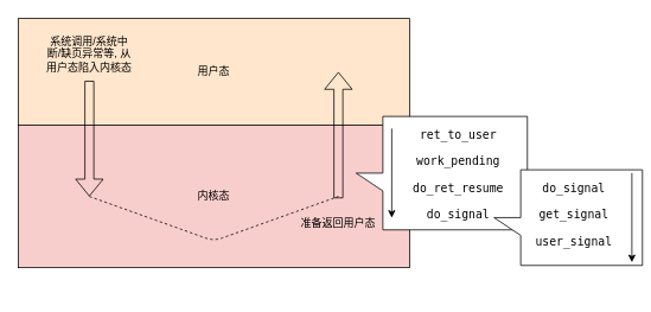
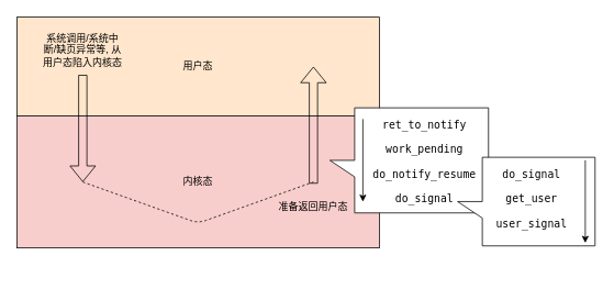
  <mxCell id="0" />
  <mxCell id="1" parent="0" />
  <mxCell id="2" value="内核态" style="rounded=0;whiteSpace=wrap;html=1;fillColor=#f8cecc;" vertex="1" parent="1"><mxGeometry x="20" y="140" width="440" height="160" as="geometry" /></mxCell>
  <mxCell id="3" value="用户态" style="rounded=0;whiteSpace=wrap;html=1;fillColor=#ffe6cc;" vertex="1" parent="1"><mxGeometry x="20" y="20" width="440" height="120" as="geometry" /></mxCell>
  <mxCell id="4" value="" style="shape=flexArrow;endArrow=classic;html=1;" edge="1" parent="1"><mxGeometry width="50" height="50" relative="1" as="geometry"><mxPoint x="100" y="90" as="sourcePoint" /><mxPoint x="100" y="220" as="targetPoint" /></mxGeometry></mxCell>
  <mxCell id="5" value="" style="shape=flexArrow;endArrow=classic;html=1;" edge="1" parent="1"><mxGeometry width="50" height="50" relative="1" as="geometry"><mxPoint x="380" y="222" as="sourcePoint" /><mxPoint x="380" y="80" as="targetPoint" /></mxGeometry></mxCell>
  <mxCell id="6" value="" style="endArrow=none;dashed=1;html=1;" edge="1" parent="1"><mxGeometry width="50" height="50" relative="1" as="geometry"><mxPoint x="100" y="220" as="sourcePoint" /><mxPoint x="380" y="220" as="targetPoint" /><Array as="points"><mxPoint x="240" y="270" /></Array></mxGeometry></mxCell>
  <mxCell id="7" value="准备返回用户态" style="text;html=1;strokeColor=none;fillColor=none;align=center;verticalAlign=middle;whiteSpace=wrap;rounded=0;" vertex="1" parent="1"><mxGeometry x="330" y="240" width="100" height="20" as="geometry" /></mxCell>
  <mxCell id="8" value="系统调用/系统中断/缺页异常等, 从用户态陷入内核态" style="text;html=1;strokeColor=none;fillColor=none;align=center;verticalAlign=middle;whiteSpace=wrap;rounded=0;" vertex="1" parent="1"><mxGeometry x="50" y="30" width="100" height="60" as="geometry" /></mxCell>
  <mxCell id="9" value="" style="shape=callout;whiteSpace=wrap;html=1;perimeter=calloutPerimeter;rotation=90;" vertex="1" parent="1"><mxGeometry x="432.5" y="97.5" width="127.5" height="192.5" as="geometry" /></mxCell>
- <mxCell id="10" value="&lt;span style=&quot;font-family: monospace ; font-size: medium ; background-color: rgb(255 , 255 , 255)&quot;&gt;ret_to_user&lt;/span&gt;" style="text;html=1;strokeColor=none;fillColor=none;align=center;verticalAlign=middle;whiteSpace=wrap;rounded=0;" vertex="1" parent="1"><mxGeometry x="460" y="140" width="110" height="20" as="geometry" /></mxCell>
+ <mxCell id="10" value="&lt;span style=&quot;font-family: monospace ; font-size: medium ; background-color: rgb(255 , 255 , 255)&quot;&gt;ret_to_notify&lt;/span&gt;" style="text;html=1;strokeColor=none;fillColor=none;align=center;verticalAlign=middle;whiteSpace=wrap;rounded=0;" vertex="1" parent="1"><mxGeometry x="460" y="140" width="110" height="20" as="geometry" /></mxCell>
  <mxCell id="11" value="&lt;span style=&quot;font-family: monospace ; font-size: medium ; background-color: rgb(255 , 255 , 255)&quot;&gt;work_pending&lt;/span&gt;" style="text;html=1;strokeColor=none;fillColor=none;align=center;verticalAlign=middle;whiteSpace=wrap;rounded=0;" vertex="1" parent="1"><mxGeometry x="460" y="170" width="110" height="20" as="geometry" /></mxCell>
- <mxCell id="12" value="&lt;span style=&quot;font-family: monospace ; font-size: medium ; background-color: rgb(255 , 255 , 255)&quot;&gt;do_ret_resume&lt;/span&gt;" style="text;html=1;strokeColor=none;fillColor=none;align=center;verticalAlign=middle;whiteSpace=wrap;rounded=0;" vertex="1" parent="1"><mxGeometry x="460" y="200" width="110" height="20" as="geometry" /></mxCell>
+ <mxCell id="12" value="&lt;span style=&quot;font-family: monospace ; font-size: medium ; background-color: rgb(255 , 255 , 255)&quot;&gt;do_notify_resume&lt;/span&gt;" style="text;html=1;strokeColor=none;fillColor=none;align=center;verticalAlign=middle;whiteSpace=wrap;rounded=0;" vertex="1" parent="1"><mxGeometry x="460" y="200" width="110" height="20" as="geometry" /></mxCell>
  <mxCell id="13" value="&lt;span style=&quot;font-family: monospace ; font-size: medium ; background-color: rgb(255 , 255 , 255)&quot;&gt;do_signal&lt;/span&gt;" style="text;html=1;strokeColor=none;fillColor=none;align=center;verticalAlign=middle;whiteSpace=wrap;rounded=0;" vertex="1" parent="1"><mxGeometry x="460" y="230" width="110" height="20" as="geometry" /></mxCell>
  <mxCell id="14" value="" style="endArrow=classic;html=1;" edge="1" parent="1"><mxGeometry width="50" height="50" relative="1" as="geometry"><mxPoint x="440" y="143.63" as="sourcePoint" /><mxPoint x="440" y="243.88" as="targetPoint" /></mxGeometry></mxCell>
  <mxCell id="15" value="" style="shape=callout;whiteSpace=wrap;html=1;perimeter=calloutPerimeter;rotation=90;" vertex="1" parent="1"><mxGeometry x="584.7" y="160.32" width="107.5" height="166.88" as="geometry" /></mxCell>
  <mxCell id="16" value="&lt;span style=&quot;font-family: monospace ; font-size: medium ; background-color: rgb(255 , 255 , 255)&quot;&gt;do_signal&lt;/span&gt;" style="text;html=1;strokeColor=none;fillColor=none;align=center;verticalAlign=middle;whiteSpace=wrap;rounded=0;" vertex="1" parent="1"><mxGeometry x="590" y="200" width="110" height="20" as="geometry" /></mxCell>
- <mxCell id="17" value="&lt;span style=&quot;font-family: monospace ; font-size: medium ; background-color: rgb(255 , 255 , 255)&quot;&gt;get_signal&lt;/span&gt;" style="text;html=1;strokeColor=none;fillColor=none;align=center;verticalAlign=middle;whiteSpace=wrap;rounded=0;" vertex="1" parent="1"><mxGeometry x="590" y="230" width="110" height="20" as="geometry" /></mxCell>
+ <mxCell id="17" value="&lt;span style=&quot;font-family: monospace ; font-size: medium ; background-color: rgb(255 , 255 , 255)&quot;&gt;get_user&lt;/span&gt;" style="text;html=1;strokeColor=none;fillColor=none;align=center;verticalAlign=middle;whiteSpace=wrap;rounded=0;" vertex="1" parent="1"><mxGeometry x="590" y="230" width="110" height="20" as="geometry" /></mxCell>
  <mxCell id="18" value="&lt;span style=&quot;font-family: monospace ; font-size: medium ; background-color: rgb(255 , 255 , 255)&quot;&gt;user_signal&lt;/span&gt;" style="text;html=1;strokeColor=none;fillColor=none;align=center;verticalAlign=middle;whiteSpace=wrap;rounded=0;" vertex="1" parent="1"><mxGeometry x="590" y="260" width="110" height="20" as="geometry" /></mxCell>
  <mxCell id="19" value="" style="endArrow=classic;html=1;" edge="1" parent="1"><mxGeometry width="50" height="50" relative="1" as="geometry"><mxPoint x="710" y="193.63" as="sourcePoint" /><mxPoint x="710" y="293.88" as="targetPoint" /></mxGeometry></mxCell>
